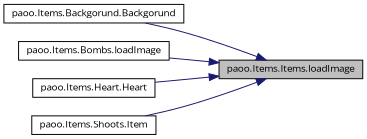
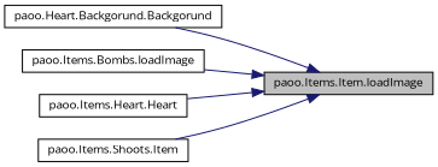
  digraph {
    fontname="Open Sans"
    rankdir=RL
    node [color=black fillcolor=white fontname="Open Sans" fontsize=10 shape=record style=filled]
    edge [color=midnightblue dir=back fontname="Open Sans" fontsize=10 labelfontname=Helvetica labelfontsize=10 style=solid]
-   n1 [fillcolor=grey75 fontcolor=black height=0.2 label="paoo.Items.Items.loadImage" width=0.4]
-   n2 [height=0.2 label="paoo.Items.Backgorund.Backgorund" width=0.4]
+   n1 [fillcolor=grey75 fontcolor=black height=0.2 label="paoo.Items.Item.loadImage" width=0.4]
+   n2 [height=0.2 label="paoo.Heart.Backgorund.Backgorund" width=0.4]
    n3 [height=0.2 label="paoo.Items.Bombs.loadImage" width=0.4]
    n4 [height=0.2 label="paoo.Items.Heart.Heart" width=0.4]
    n5 [height=0.2 label="paoo.Items.Shoots.Item" width=0.4]
    n1 -> n2
    n1 -> n3
    n1 -> n4
    n1 -> n5
  }
